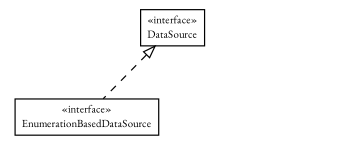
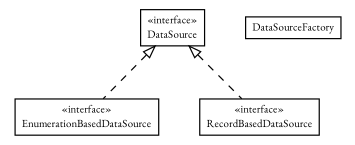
  digraph {
    nodesep=0.25
    ranksep=0.5
    fontname="EB Garamond"
    node [fontcolor=black fontname="EB Garamond" fontsize=9.0 shape=plaintext]
    edge [arrowtail=empty dir=back fontname="EB Garamond" fontsize=10 headport=p labelfontname=Helvetica labelfontsize=10 style=dashed tailport=p]
    n1 [label=<<table title="net.ljcomputing.randy.data.EnumerationBasedDataSource" border="0" cellborder="1" cellspacing="0" cellpadding="2" port="p" href="./EnumerationBasedDataSource.html"> 		<tr><td><table border="0" cellspacing="0" cellpadding="1"> <tr><td align="center" balign="center"> &#171;interface&#187; </td></tr> <tr><td align="center" balign="center"> EnumerationBasedDataSource </td></tr> 		</table></td></tr> 		</table>>]
+   n2 [label=<<table title="net.ljcomputing.randy.data.RecordBasedDataSource" border="0" cellborder="1" cellspacing="0" cellpadding="2" port="p" href="./RecordBasedDataSource.html"> 		<tr><td><table border="0" cellspacing="0" cellpadding="1"> <tr><td align="center" balign="center"> &#171;interface&#187; </td></tr> <tr><td align="center" balign="center"> RecordBasedDataSource </td></tr> 		</table></td></tr> 		</table>>]
    n3 [label=<<table title="net.ljcomputing.randy.data.DataSource" border="0" cellborder="1" cellspacing="0" cellpadding="2" port="p" href="./DataSource.html"> 		<tr><td><table border="0" cellspacing="0" cellpadding="1"> <tr><td align="center" balign="center"> &#171;interface&#187; </td></tr> <tr><td align="center" balign="center"> DataSource </td></tr> 		</table></td></tr> 		</table>>]
+   n4 [label=<<table title="net.ljcomputing.randy.data.DataSourceFactory" border="0" cellborder="1" cellspacing="0" cellpadding="2" port="p" href="./DataSourceFactory.html"> 		<tr><td><table border="0" cellspacing="0" cellpadding="1"> <tr><td align="center" balign="center"> DataSourceFactory </td></tr> 		</table></td></tr> 		</table>>]
    n3 -> n1
+   n3 -> n2
  }
